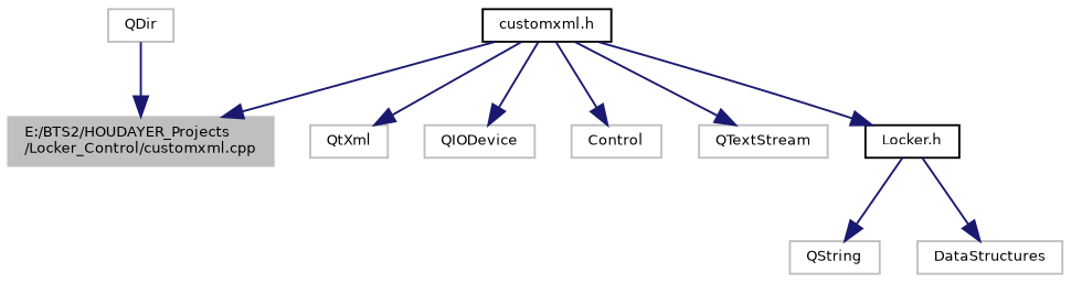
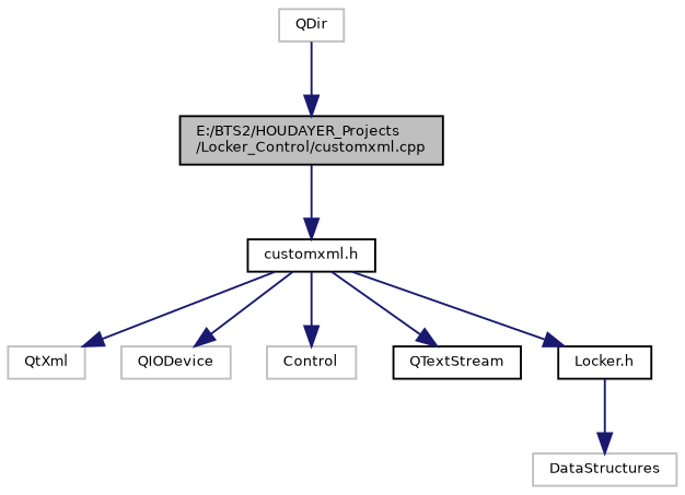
  digraph {
    node [color=grey75 fontname=Helvetica fontsize=7 shape=record]
    edge [color=midnightblue fontname=Helvetica fontsize=7 labelfontname=Helvetica labelfontsize=7 style=solid]
-   n1 [fillcolor=grey75 fontcolor=black height=0.2 label="E:/BTS2/HOUDAYER_Projects\l/Locker_Control/customxml.cpp" style=filled width=0.4]
+   n1 [color=black fillcolor=grey75 fontcolor=black height=0.2 label="E:/BTS2/HOUDAYER_Projects\l/Locker_Control/customxml.cpp" style=filled width=0.4]
    n2 [color=black height=0.2 label="customxml.h" width=0.4]
    n3 [height=0.2 label=QtXml width=0.4]
    n4 [height=0.2 label=QIODevice width=0.4]
    n5 [height=0.2 label=Control width=0.4]
-   n6 [height=0.2 label=QTextStream width=0.4]
+   n6 [color=black height=0.2 label=QTextStream width=0.4]
    n7 [color=black height=0.2 label="Locker.h" width=0.4]
    n8 [height=0.2 label=QDir width=0.4]
-   n9 [height=0.2 label=QString width=0.4]
    n10 [height=0.2 label=DataStructures width=0.4]
-   n2 -> n1
+   n1 -> n2
    n2 -> n3
    n2 -> n4
    n2 -> n5
    n2 -> n6
    n2 -> n7
-   n7 -> n9
    n7 -> n10
    n8 -> n1
  }
